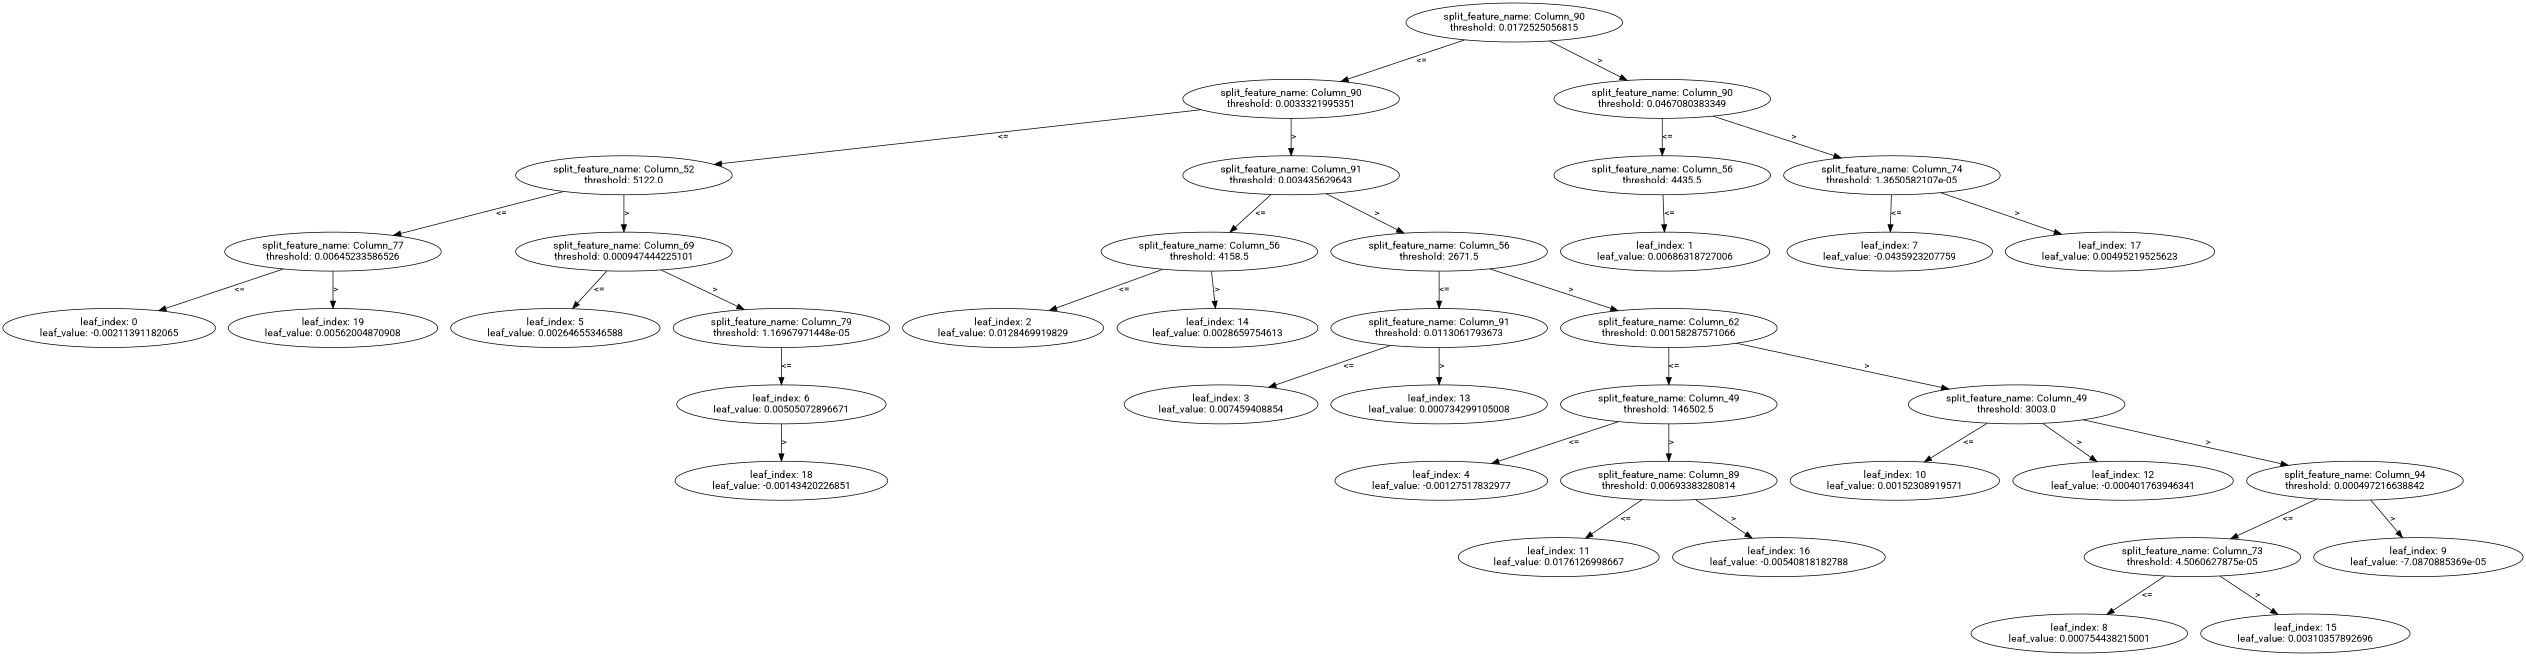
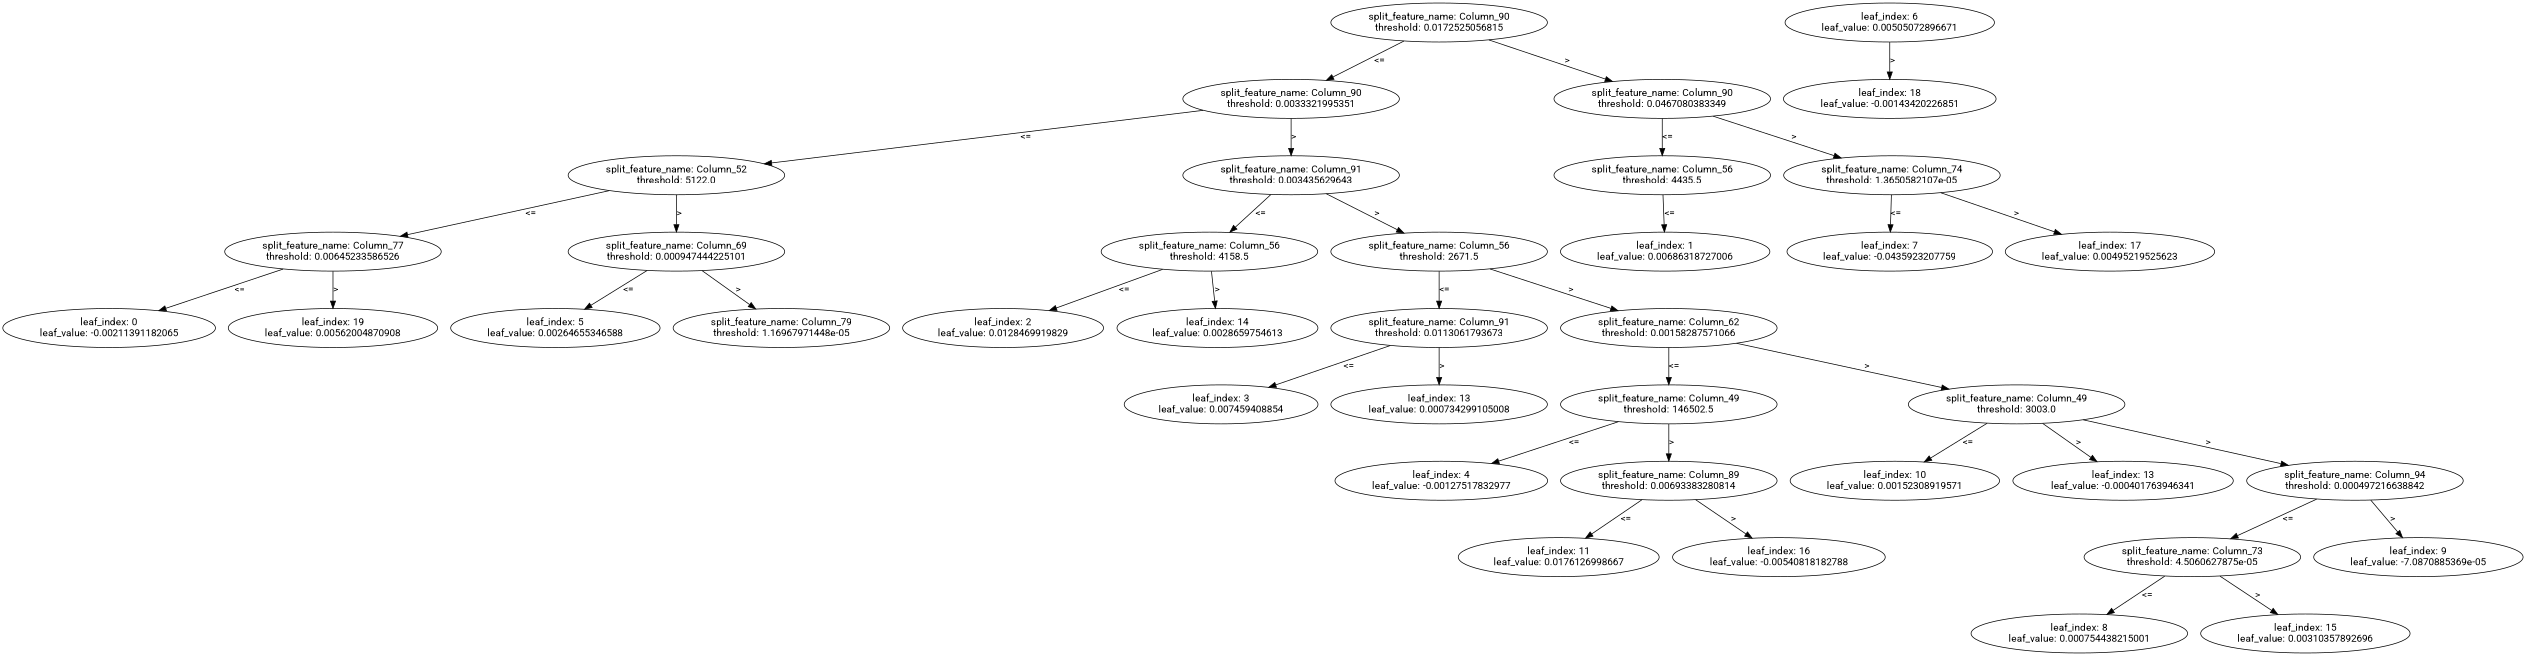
  digraph {
    fontname=Roboto
    node [fontname=Roboto]
    edge [fontname=Roboto]
    n1 [label="split_feature_name: Column_90\nthreshold: 0.0172525056815"]
    n2 [label="split_feature_name: Column_90\nthreshold: 0.0033321995351"]
    n3 [label="split_feature_name: Column_90\nthreshold: 0.0467080383349"]
    n4 [label="split_feature_name: Column_52\nthreshold: 5122.0"]
    n5 [label="split_feature_name: Column_91\nthreshold: 0.003435629643"]
    n6 [label="split_feature_name: Column_56\nthreshold: 4435.5"]
    n7 [label="split_feature_name: Column_74\nthreshold: 1.3650582107e-05"]
    n8 [label="split_feature_name: Column_77\nthreshold: 0.00645233586526"]
    n9 [label="split_feature_name: Column_69\nthreshold: 0.000947444225101"]
    n10 [label="split_feature_name: Column_56\nthreshold: 4158.5"]
    n11 [label="split_feature_name: Column_56\nthreshold: 2671.5"]
    n12 [label="leaf_index: 0\nleaf_value: -0.00211391182065"]
    n13 [label="leaf_index: 19\nleaf_value: 0.00562004870908"]
    n14 [label="leaf_index: 5\nleaf_value: 0.00264655346588"]
    n15 [label="split_feature_name: Column_79\nthreshold: 1.16967971448e-05"]
    n16 [label="leaf_index: 6\nleaf_value: 0.00505072896671"]
    n17 [label="leaf_index: 18\nleaf_value: -0.00143420226851"]
    n18 [label="leaf_index: 2\nleaf_value: 0.0128469919829"]
    n19 [label="leaf_index: 14\nleaf_value: 0.0028659754613"]
    n20 [label="split_feature_name: Column_91\nthreshold: 0.0113061793673"]
    n21 [label="split_feature_name: Column_62\nthreshold: 0.00158287571066"]
    n22 [label="leaf_index: 3\nleaf_value: 0.007459408854"]
    n23 [label="leaf_index: 13\nleaf_value: 0.000734299105008"]
    n24 [label="split_feature_name: Column_49\nthreshold: 146502.5"]
    n25 [label="split_feature_name: Column_49\nthreshold: 3003.0"]
    n26 [label="leaf_index: 4\nleaf_value: -0.00127517832977"]
    n27 [label="split_feature_name: Column_89\nthreshold: 0.00693383280814"]
    n28 [label="leaf_index: 10\nleaf_value: 0.00152308919571"]
-   n29 [label="leaf_index: 12\nleaf_value: -0.000401763946341"]
+   n29 [label="leaf_index: 13\nleaf_value: -0.000401763946341"]
    n30 [label="split_feature_name: Column_94\nthreshold: 0.000497216638842"]
    n31 [label="leaf_index: 11\nleaf_value: 0.0176126998667"]
    n32 [label="leaf_index: 16\nleaf_value: -0.00540818182788"]
    n33 [label="leaf_index: 1\nleaf_value: 0.00686318727006"]
    n34 [label="leaf_index: 7\nleaf_value: -0.0435923207759"]
    n35 [label="leaf_index: 17\nleaf_value: 0.00495219525623"]
    n36 [label="split_feature_name: Column_73\nthreshold: 4.5060627875e-05"]
    n37 [label="leaf_index: 9\nleaf_value: -7.0870885369e-05"]
    n38 [label="leaf_index: 8\nleaf_value: 0.000754438215001"]
    n39 [label="leaf_index: 15\nleaf_value: 0.00310357892696"]
    n1 -> n2 [label="<="]
    n1 -> n3 [label=">"]
    n2 -> n4 [label="<="]
    n2 -> n5 [label=">"]
    n3 -> n6 [label="<="]
    n3 -> n7 [label=">"]
    n4 -> n8 [label="<="]
    n4 -> n9 [label=">"]
    n5 -> n10 [label="<="]
    n5 -> n11 [label=">"]
    n6 -> n33 [label="<="]
    n7 -> n34 [label="<="]
    n7 -> n35 [label=">"]
    n8 -> n12 [label="<="]
    n8 -> n13 [label=">"]
    n9 -> n14 [label="<="]
    n9 -> n15 [label=">"]
    n10 -> n18 [label="<="]
    n10 -> n19 [label=">"]
    n11 -> n20 [label="<="]
    n11 -> n21 [label=">"]
-   n15 -> n16 [label="<="]
    n16 -> n17 [label=">"]
    n20 -> n22 [label="<="]
    n20 -> n23 [label=">"]
    n21 -> n24 [label="<="]
    n21 -> n25 [label=">"]
    n24 -> n26 [label="<="]
    n24 -> n27 [label=">"]
    n25 -> n28 [label="<="]
    n25 -> n29 [label=">"]
    n25 -> n30 [label=">"]
    n27 -> n31 [label="<="]
    n27 -> n32 [label=">"]
    n30 -> n36 [label="<="]
    n30 -> n37 [label=">"]
    n36 -> n38 [label="<="]
    n36 -> n39 [label=">"]
  }
